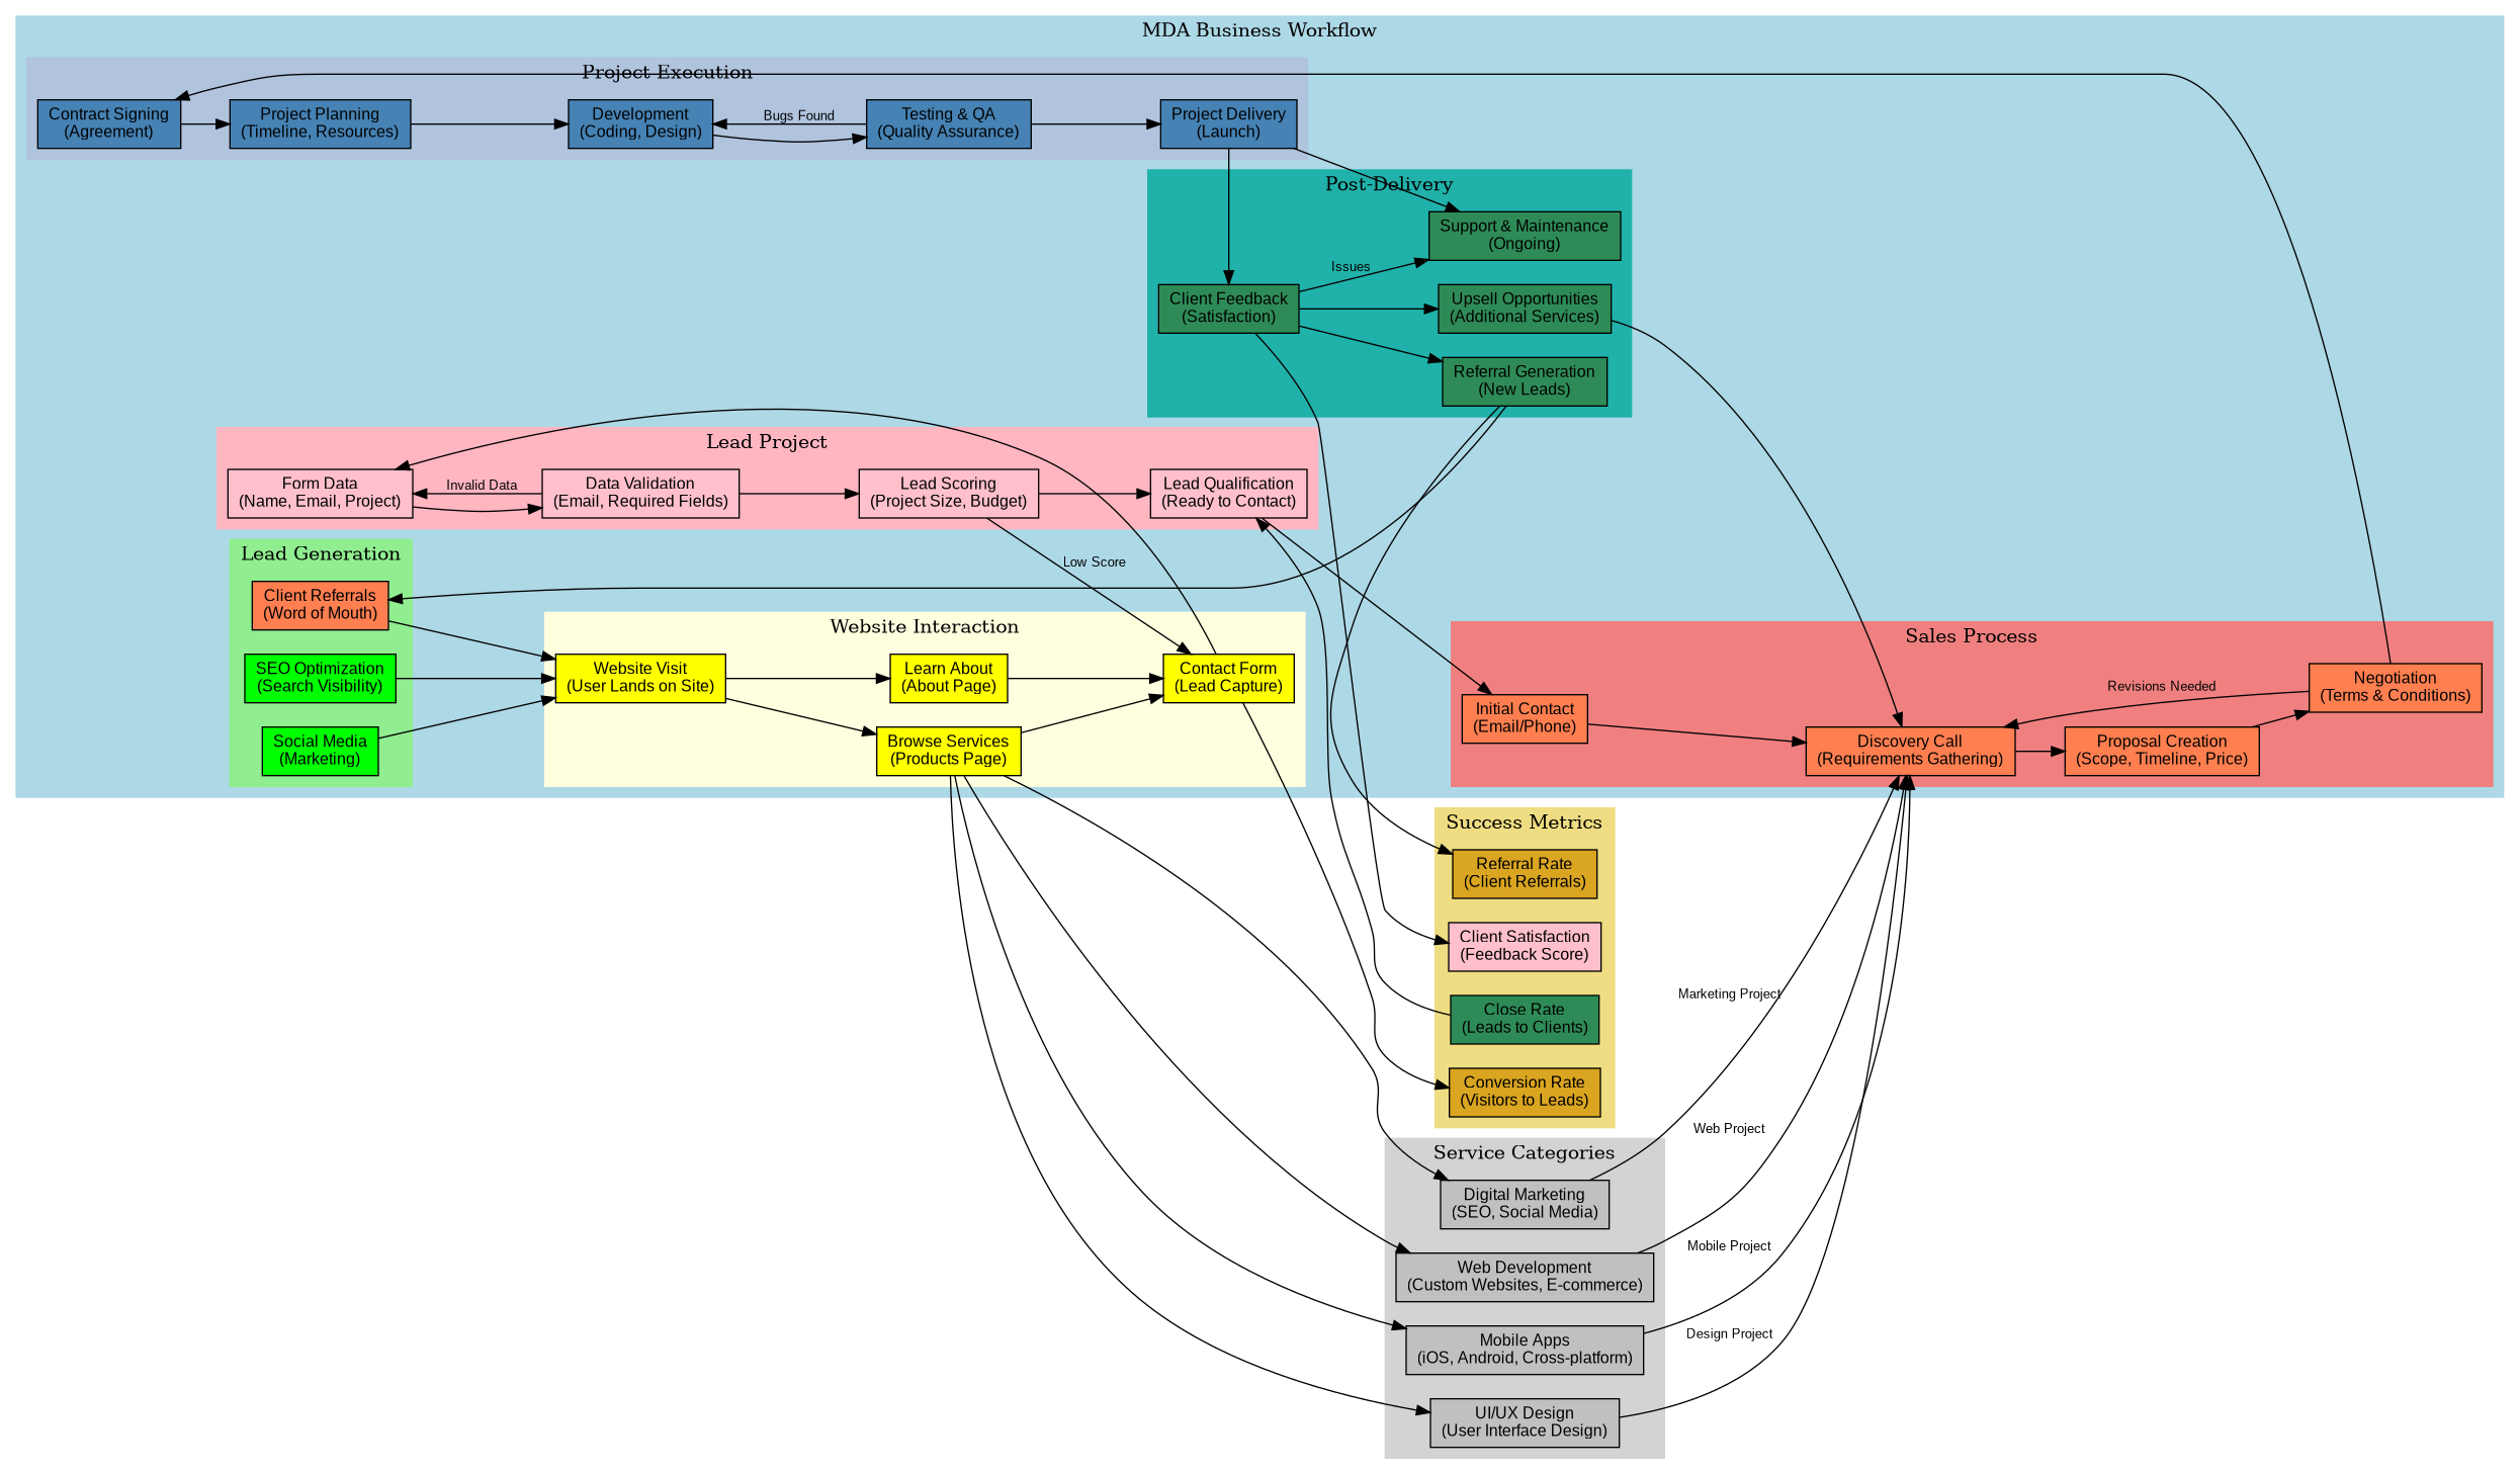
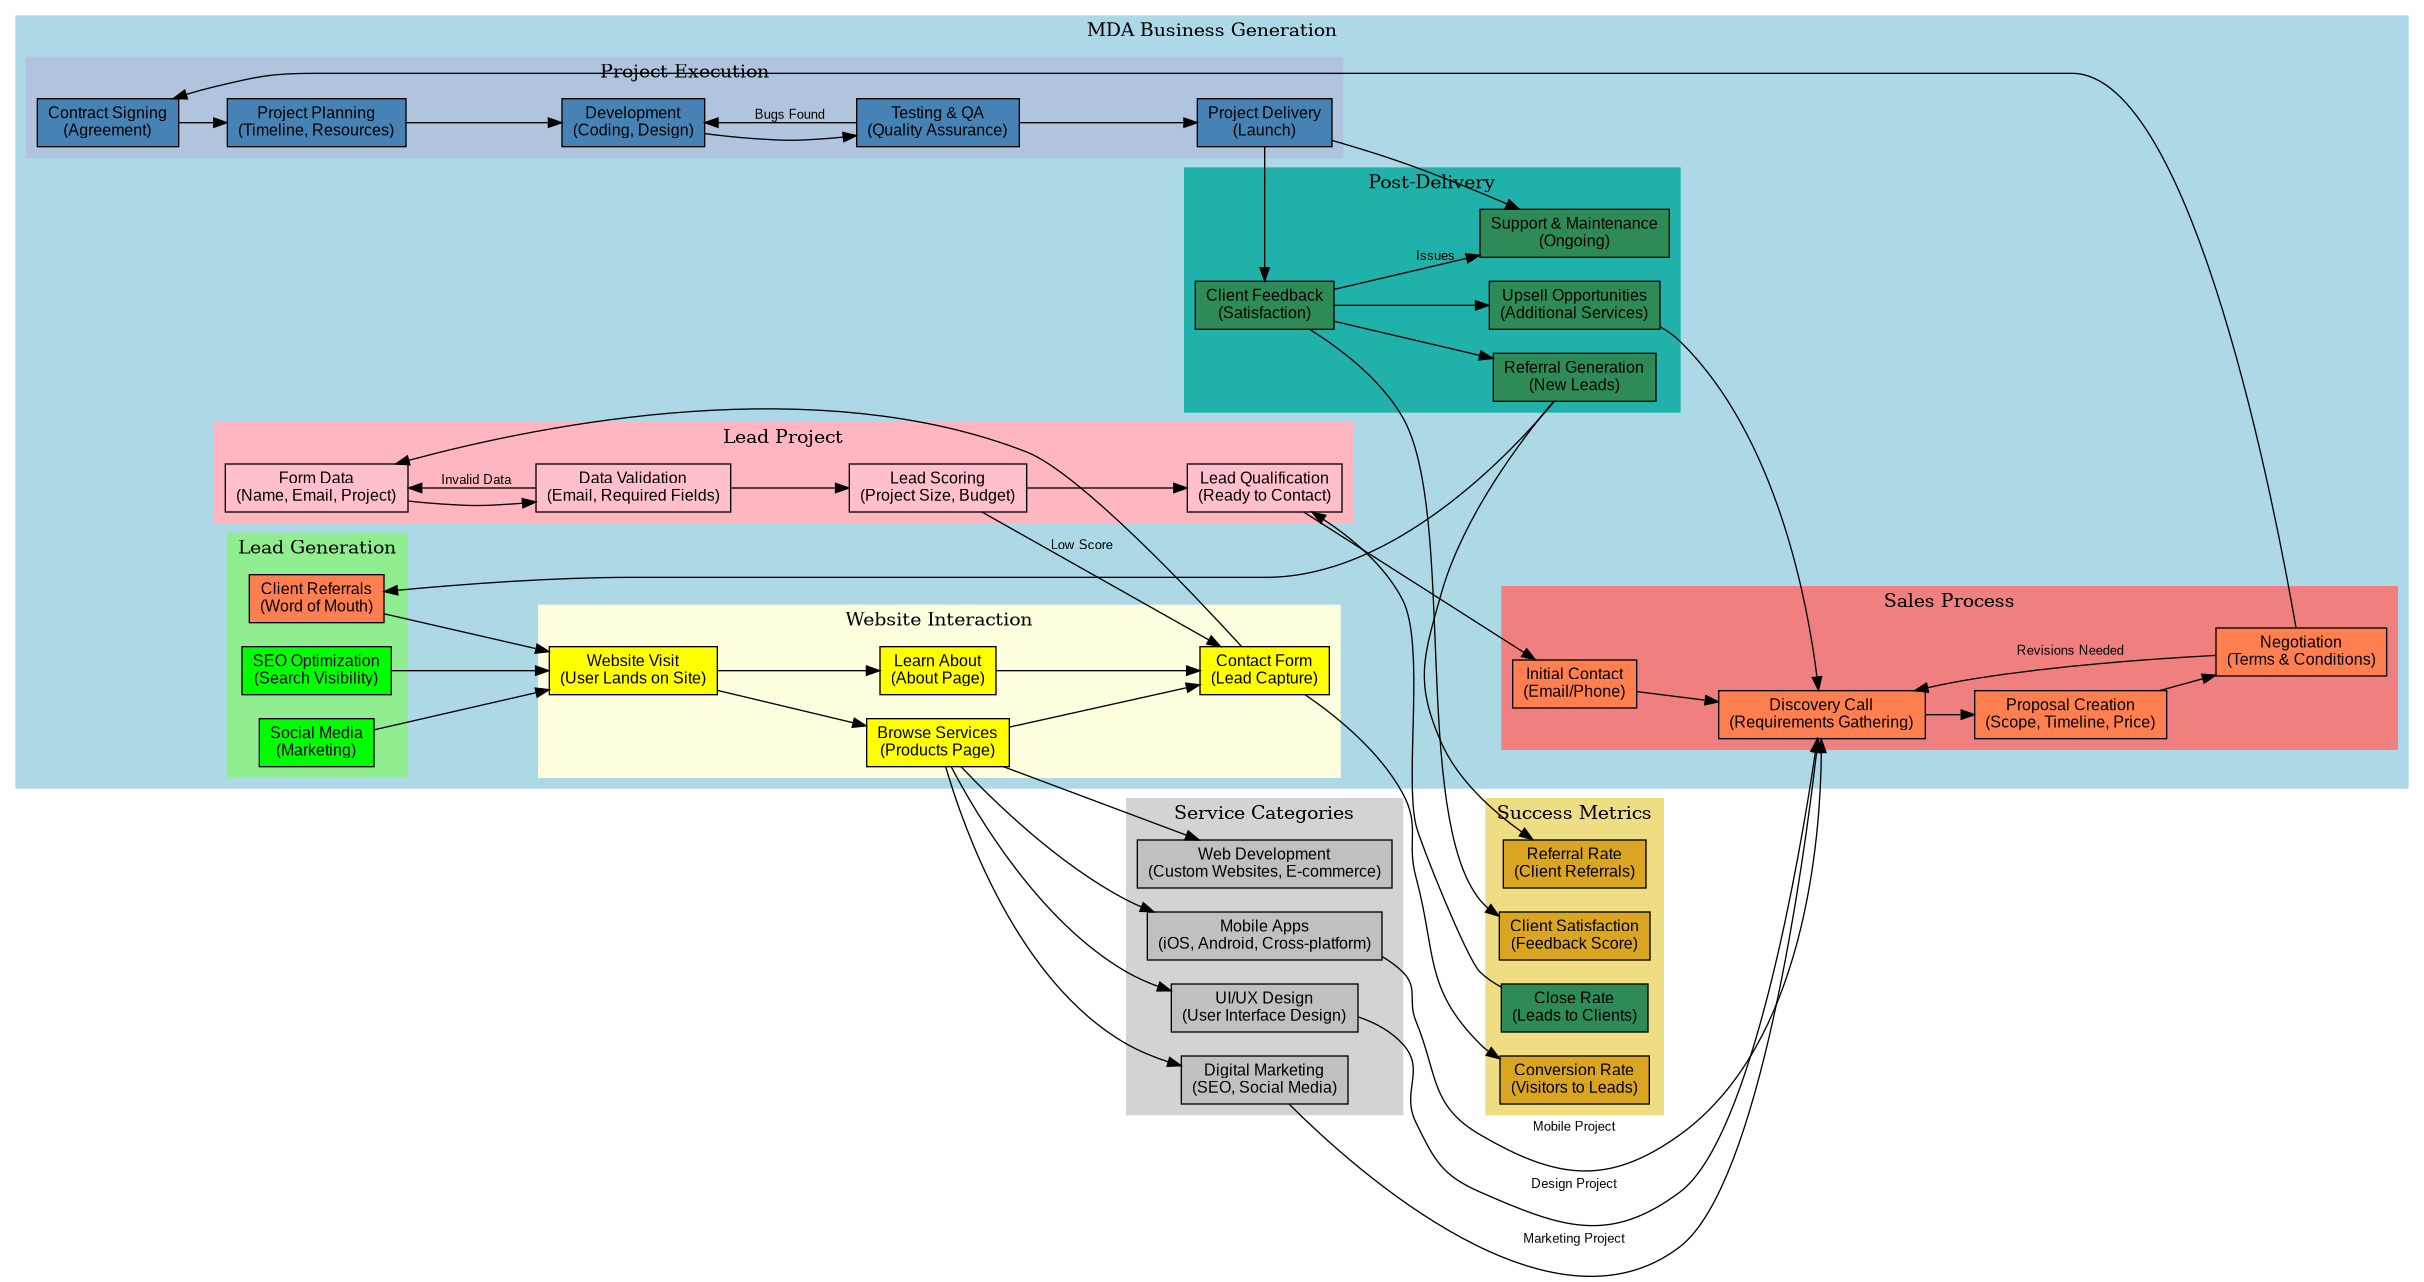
  digraph {
    rankdir=LR
    node [fillcolor=coral fontname=Arial fontsize=12 shape=box style=filled]
    edge [fontname=Arial fontsize=10]
    n1 [fillcolor=green label="SEO Optimization\n(Search Visibility)"]
    n2 [fillcolor=green label="Social Media\n(Marketing)"]
    n3 [label="Client Referrals\n(Word of Mouth)"]
    n4 [fillcolor=yellow label="Website Visit\n(User Lands on Site)"]
    n5 [fillcolor=yellow label="Browse Services\n(Products Page)"]
    n6 [fillcolor=yellow label="Learn About\n(About Page)"]
    n7 [fillcolor=yellow label="Contact Form\n(Lead Capture)"]
    n8 [fillcolor=pink label="Form Data\n(Name, Email, Project)"]
    n9 [fillcolor=pink label="Data Validation\n(Email, Required Fields)"]
    n10 [fillcolor=pink label="Lead Scoring\n(Project Size, Budget)"]
    n11 [fillcolor=pink label="Lead Qualification\n(Ready to Contact)"]
    n12 [label="Initial Contact\n(Email/Phone)"]
    n13 [label="Discovery Call\n(Requirements Gathering)"]
    n14 [label="Proposal Creation\n(Scope, Timeline, Price)"]
    n15 [label="Negotiation\n(Terms & Conditions)"]
    n16 [fillcolor=steelblue label="Contract Signing\n(Agreement)"]
    n17 [fillcolor=steelblue label="Project Planning\n(Timeline, Resources)"]
    n18 [fillcolor=steelblue label="Development\n(Coding, Design)"]
    n19 [fillcolor=steelblue label="Testing & QA\n(Quality Assurance)"]
    n20 [fillcolor=steelblue label="Project Delivery\n(Launch)"]
    n21 [fillcolor=seagreen label="Support & Maintenance\n(Ongoing)"]
    n22 [fillcolor=seagreen label="Client Feedback\n(Satisfaction)"]
    n23 [fillcolor=seagreen label="Referral Generation\n(New Leads)"]
    n24 [fillcolor=seagreen label="Upsell Opportunities\n(Additional Services)"]
    n25 [fillcolor=gray label="Web Development\n(Custom Websites, E-commerce)"]
    n26 [fillcolor=gray label="Mobile Apps\n(iOS, Android, Cross-platform)"]
    n27 [fillcolor=gray label="UI/UX Design\n(User Interface Design)"]
    n28 [fillcolor=gray label="Digital Marketing\n(SEO, Social Media)"]
    n29 [fillcolor=goldenrod label="Conversion Rate\n(Visitors to Leads)"]
    n30 [fillcolor=seagreen label="Close Rate\n(Leads to Clients)"]
-   n31 [fillcolor=pink label="Client Satisfaction\n(Feedback Score)"]
+   n31 [fillcolor=goldenrod label="Client Satisfaction\n(Feedback Score)"]
    n32 [fillcolor=goldenrod label="Referral Rate\n(Client Referrals)"]
    subgraph cluster_1 {
      color=lightblue
-     label="MDA Business Workflow"
+     label="MDA Business Generation"
      style=filled
      subgraph cluster_2 {
        color=lightgreen
        label="Lead Generation"
        style=filled
        n1
        n2
        n3
      }
      subgraph cluster_3 {
        color=lightyellow
        label="Website Interaction"
        style=filled
        n4
        n5
        n6
        n7
      }
      subgraph cluster_4 {
        color=lightpink
        label="Lead Project"
        style=filled
        n8
        n9
        n10
        n11
      }
      subgraph cluster_5 {
        color=lightcoral
        label="Sales Process"
        style=filled
        n12
        n13
        n14
        n15
      }
      subgraph cluster_6 {
        color=lightsteelblue
        label="Project Execution"
        style=filled
        n16
        n17
        n18
        n19
        n20
      }
      subgraph cluster_7 {
        color=lightseagreen
        label="Post-Delivery"
        style=filled
        n21
        n22
        n23
        n24
      }
    }
    subgraph cluster_8 {
      color=lightgray
      label="Service Categories"
      style=filled
      n25
      n26
      n27
      n28
    }
    subgraph cluster_9 {
      color=lightgoldenrod
      label="Success Metrics"
      style=filled
      n29
      n30
      n31
      n32
    }
    n1 -> n4
    n2 -> n4
    n3 -> n4
    n4 -> n5
    n4 -> n6
    n5 -> n7
    n5 -> n25
    n5 -> n26
    n5 -> n27
    n5 -> n28
    n6 -> n7
    n7 -> n8
    n7 -> n29
    n8 -> n9
    n9 -> n8 [label="Invalid Data"]
    n9 -> n10
    n10 -> n7 [label="Low Score"]
    n10 -> n11
    n11 -> n12
    n12 -> n13
    n13 -> n14
    n14 -> n15
    n15 -> n13 [label="Revisions Needed"]
    n15 -> n16
    n16 -> n17
    n17 -> n18
    n18 -> n19
    n19 -> n18 [label="Bugs Found"]
    n19 -> n20
    n20 -> n21
    n20 -> n22
    n22 -> n21 [label=Issues]
    n22 -> n23
    n22 -> n24
    n22 -> n31
    n23 -> n3
    n23 -> n32
    n24 -> n13
-   n25 -> n13 [label="Web Project"]
    n26 -> n13 [label="Mobile Project"]
    n27 -> n13 [label="Design Project"]
    n28 -> n13 [label="Marketing Project"]
    n30 -> n11
  }
